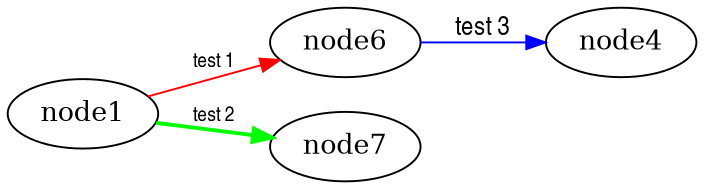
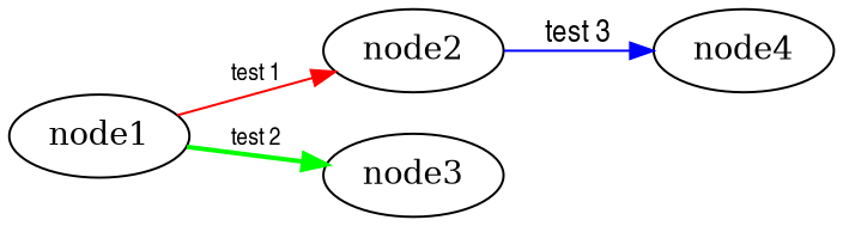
  digraph {
    rankdir=LR
    edge [fontname="Arial narrow" fontsize=11]
    node1
-   node2 [label=node6]
-   node3 [label=node7]
+   node2
+   node3
    node4
    node1 -> node2 [color=red label="test 1"]
    node1 -> node3 [color=green edgetype=edge2 label="test 2" style=bold]
    node2 -> node4 [color=blue edgetype=edge3 fontsize=14 label="test 3"]
  }
